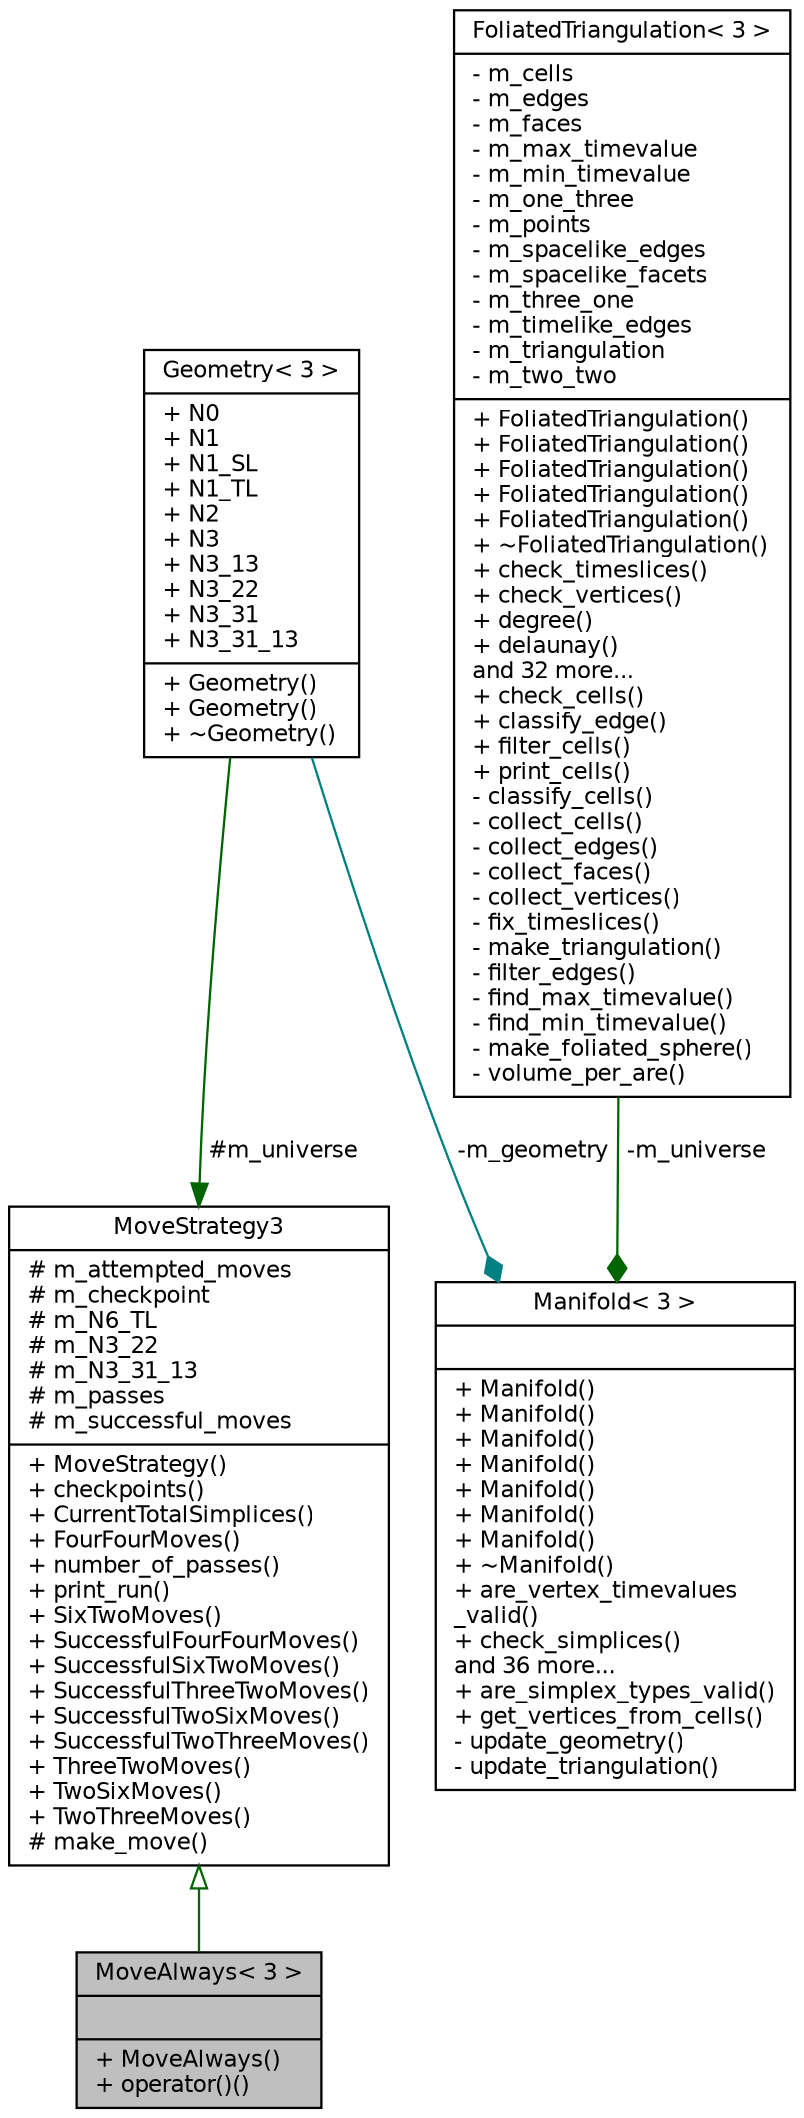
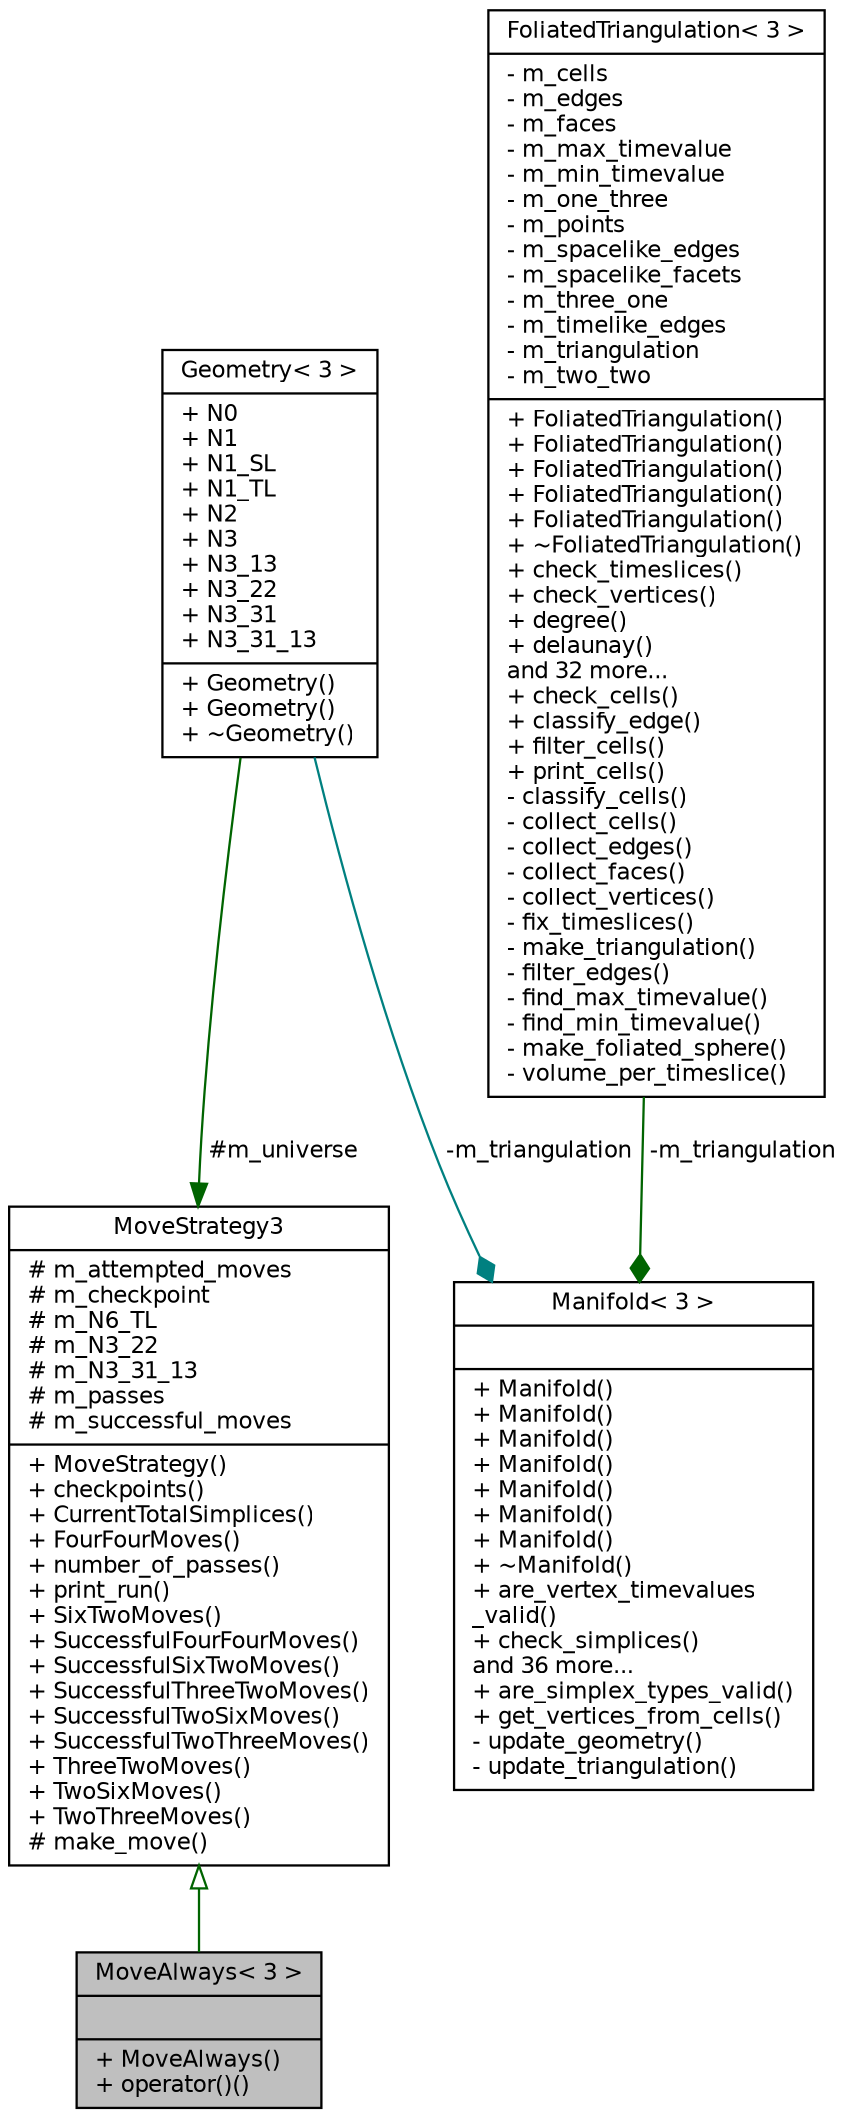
  digraph {
    node [color=black fillcolor=white fontname=Helvetica fontsize=10 shape=record style=filled]
    edge [color=darkgreen fontname=Helvetica fontsize=10 labelfontname=Helvetica labelfontsize=10 style=solid arrowhead=diamond]
    n1 [fillcolor=grey75 fontcolor=black height=0.2 label="{MoveAlways\< 3 \>\n||+ MoveAlways()\l+ operator()()\l}" width=0.4]
    n2 [height=0.2 label="{MoveStrategy3\n|# m_attempted_moves\l# m_checkpoint\l# m_N6_TL\l# m_N3_22\l# m_N3_31_13\l# m_passes\l# m_successful_moves\l|+ MoveStrategy()\l+ checkpoints()\l+ CurrentTotalSimplices()\l+ FourFourMoves()\l+ number_of_passes()\l+ print_run()\l+ SixTwoMoves()\l+ SuccessfulFourFourMoves()\l+ SuccessfulSixTwoMoves()\l+ SuccessfulThreeTwoMoves()\l+ SuccessfulTwoSixMoves()\l+ SuccessfulTwoThreeMoves()\l+ ThreeTwoMoves()\l+ TwoSixMoves()\l+ TwoThreeMoves()\l# make_move()\l}" width=0.4]
    n3 [height=0.2 label="{Manifold\< 3 \>\n||+ Manifold()\l+ Manifold()\l+ Manifold()\l+ Manifold()\l+ Manifold()\l+ Manifold()\l+ Manifold()\l+ ~Manifold()\l+ are_vertex_timevalues\l_valid()\l+ check_simplices()\land 36 more...\l+ are_simplex_types_valid()\l+ get_vertices_from_cells()\l- update_geometry()\l- update_triangulation()\l}" width=0.4]
    n4 [height=0.2 label="{Geometry\< 3 \>\n|+ N0\l+ N1\l+ N1_SL\l+ N1_TL\l+ N2\l+ N3\l+ N3_13\l+ N3_22\l+ N3_31\l+ N3_31_13\l|+ Geometry()\l+ Geometry()\l+ ~Geometry()\l}" width=0.4]
-   n5 [height=0.2 label="{FoliatedTriangulation\< 3 \>\n|- m_cells\l- m_edges\l- m_faces\l- m_max_timevalue\l- m_min_timevalue\l- m_one_three\l- m_points\l- m_spacelike_edges\l- m_spacelike_facets\l- m_three_one\l- m_timelike_edges\l- m_triangulation\l- m_two_two\l|+ FoliatedTriangulation()\l+ FoliatedTriangulation()\l+ FoliatedTriangulation()\l+ FoliatedTriangulation()\l+ FoliatedTriangulation()\l+ ~FoliatedTriangulation()\l+ check_timeslices()\l+ check_vertices()\l+ degree()\l+ delaunay()\land 32 more...\l+ check_cells()\l+ classify_edge()\l+ filter_cells()\l+ print_cells()\l- classify_cells()\l- collect_cells()\l- collect_edges()\l- collect_faces()\l- collect_vertices()\l- fix_timeslices()\l- make_triangulation()\l- filter_edges()\l- find_max_timevalue()\l- find_min_timevalue()\l- make_foliated_sphere()\l- volume_per_are()\l}" width=0.4]
+   n5 [height=0.2 label="{FoliatedTriangulation\< 3 \>\n|- m_cells\l- m_edges\l- m_faces\l- m_max_timevalue\l- m_min_timevalue\l- m_one_three\l- m_points\l- m_spacelike_edges\l- m_spacelike_facets\l- m_three_one\l- m_timelike_edges\l- m_triangulation\l- m_two_two\l|+ FoliatedTriangulation()\l+ FoliatedTriangulation()\l+ FoliatedTriangulation()\l+ FoliatedTriangulation()\l+ FoliatedTriangulation()\l+ ~FoliatedTriangulation()\l+ check_timeslices()\l+ check_vertices()\l+ degree()\l+ delaunay()\land 32 more...\l+ check_cells()\l+ classify_edge()\l+ filter_cells()\l+ print_cells()\l- classify_cells()\l- collect_cells()\l- collect_edges()\l- collect_faces()\l- collect_vertices()\l- fix_timeslices()\l- make_triangulation()\l- filter_edges()\l- find_max_timevalue()\l- find_min_timevalue()\l- make_foliated_sphere()\l- volume_per_timeslice()\l}" width=0.4]
    n2 -> n1 [arrowtail=onormal dir=back arrowhead=""]
    n4 -> n2 [arrowhead=normal label=" #m_universe"]
-   n4 -> n3 [color=teal label=" -m_geometry"]
-   n5 -> n3 [label=" -m_universe"]
+   n4 -> n3 [color=teal label=" -m_triangulation"]
+   n5 -> n3 [label=" -m_triangulation"]
  }
